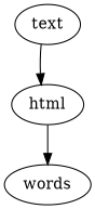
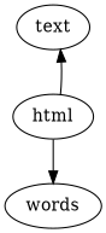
  digraph {
    text [call=htmlToText]
    words [call=splitwords]
    html [call=getURL url="'http://www.hs.fi'"]
-   text -> html [arg=html]
+   html -> text [arg=html]
    html -> words [arg=str]
  }
